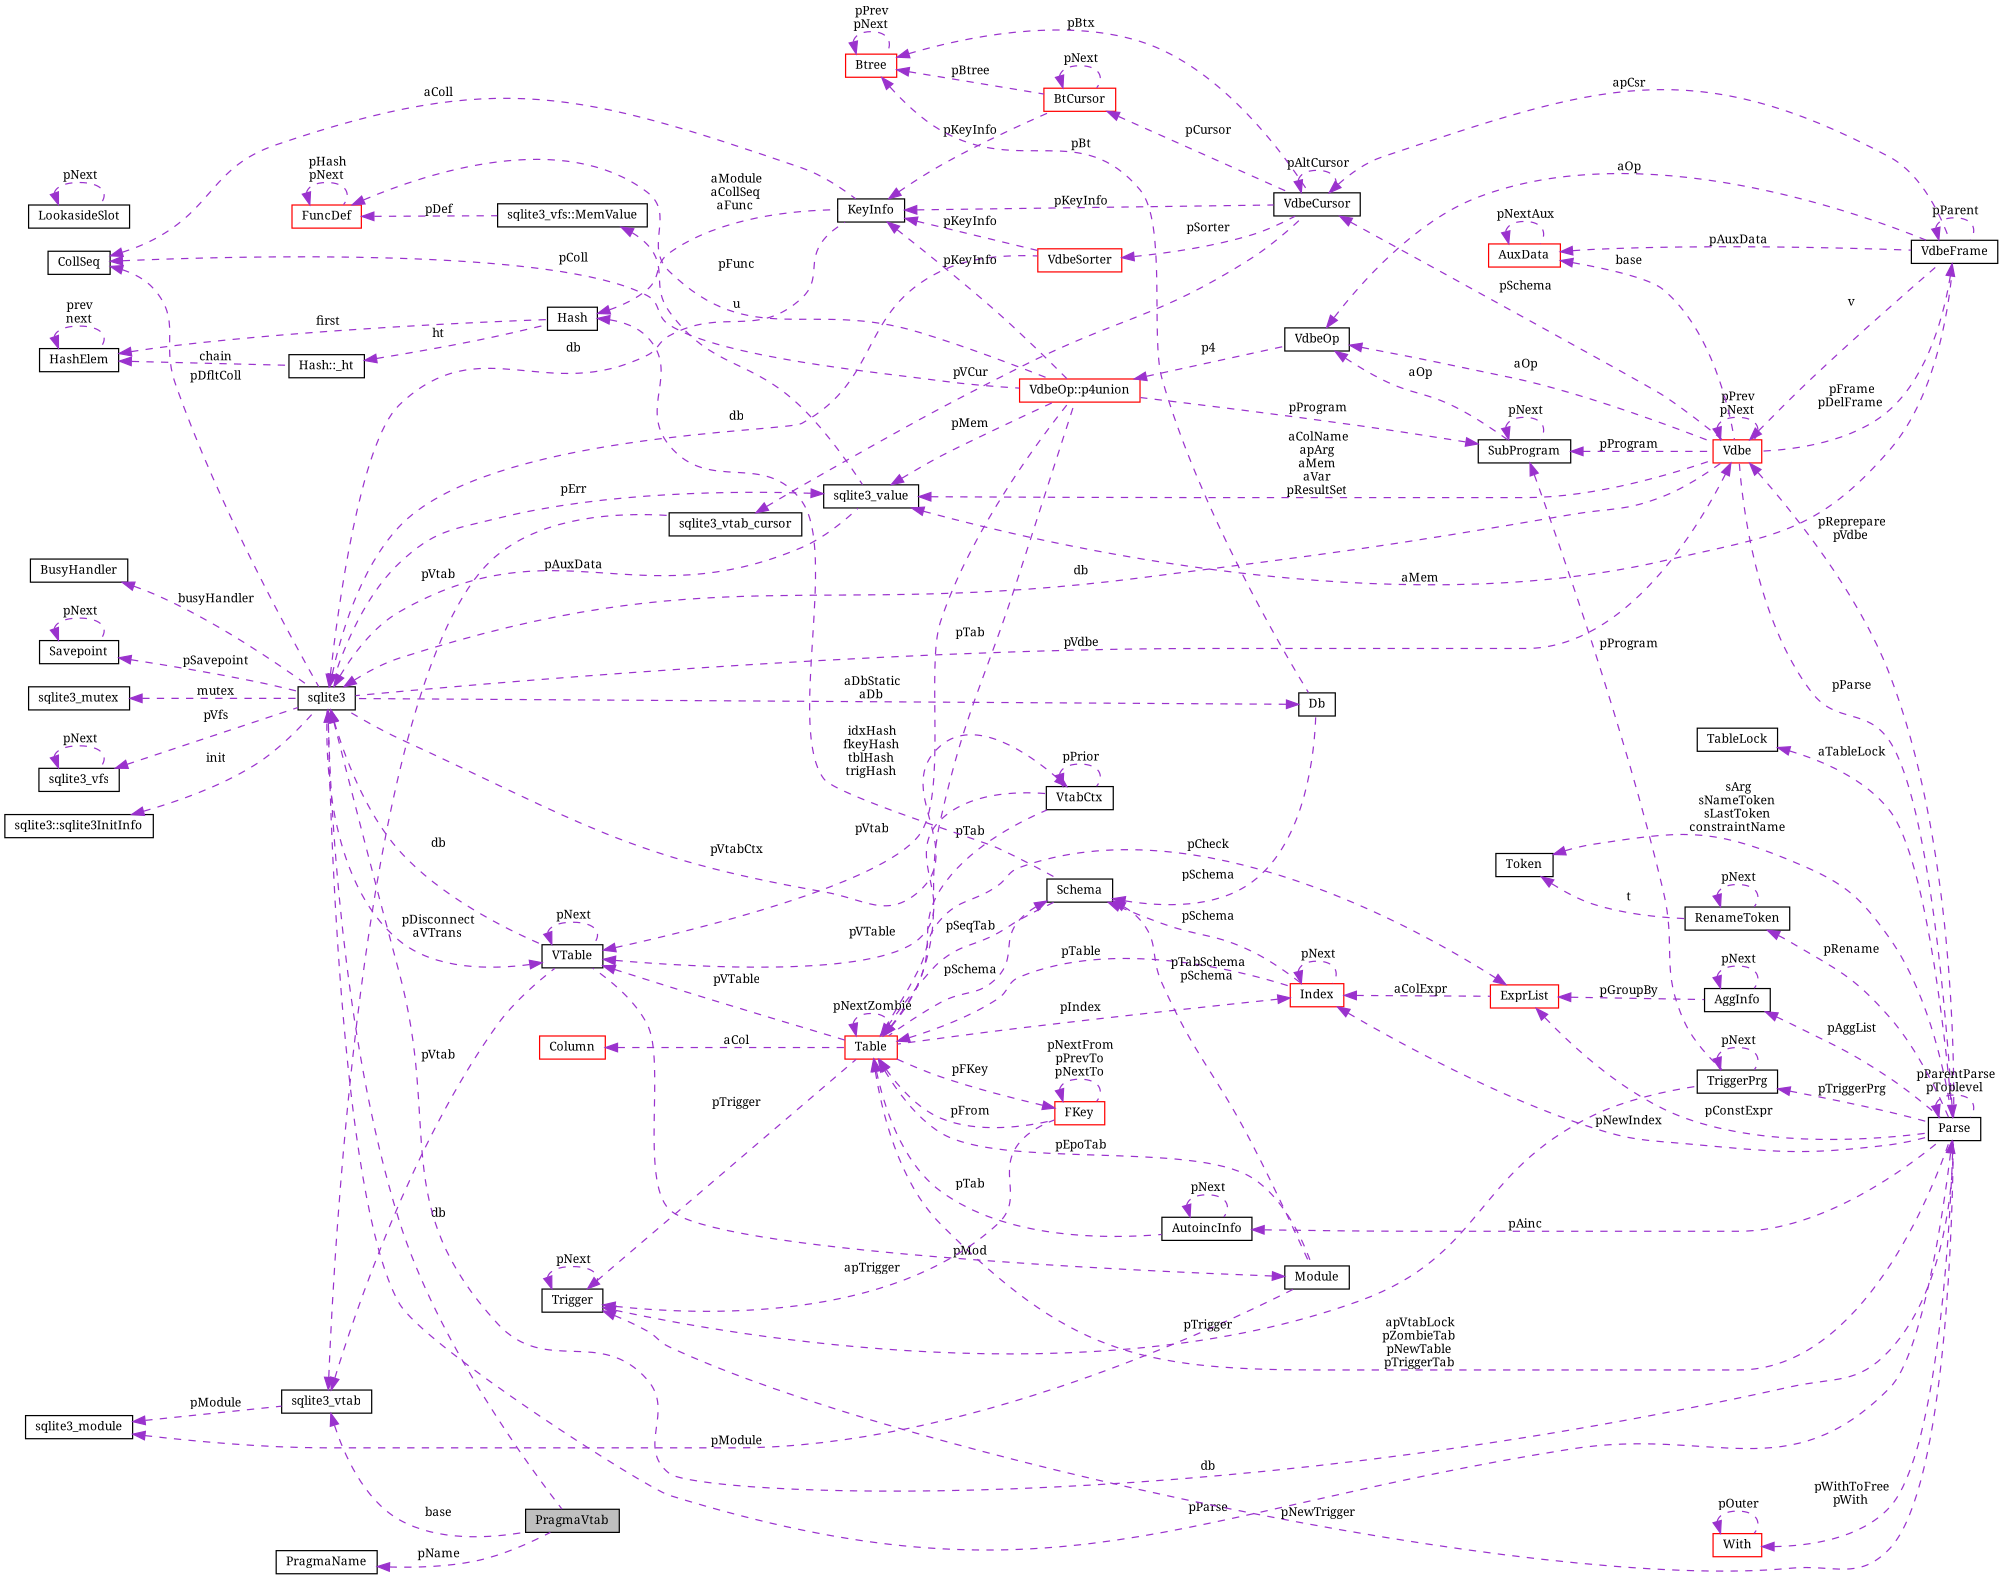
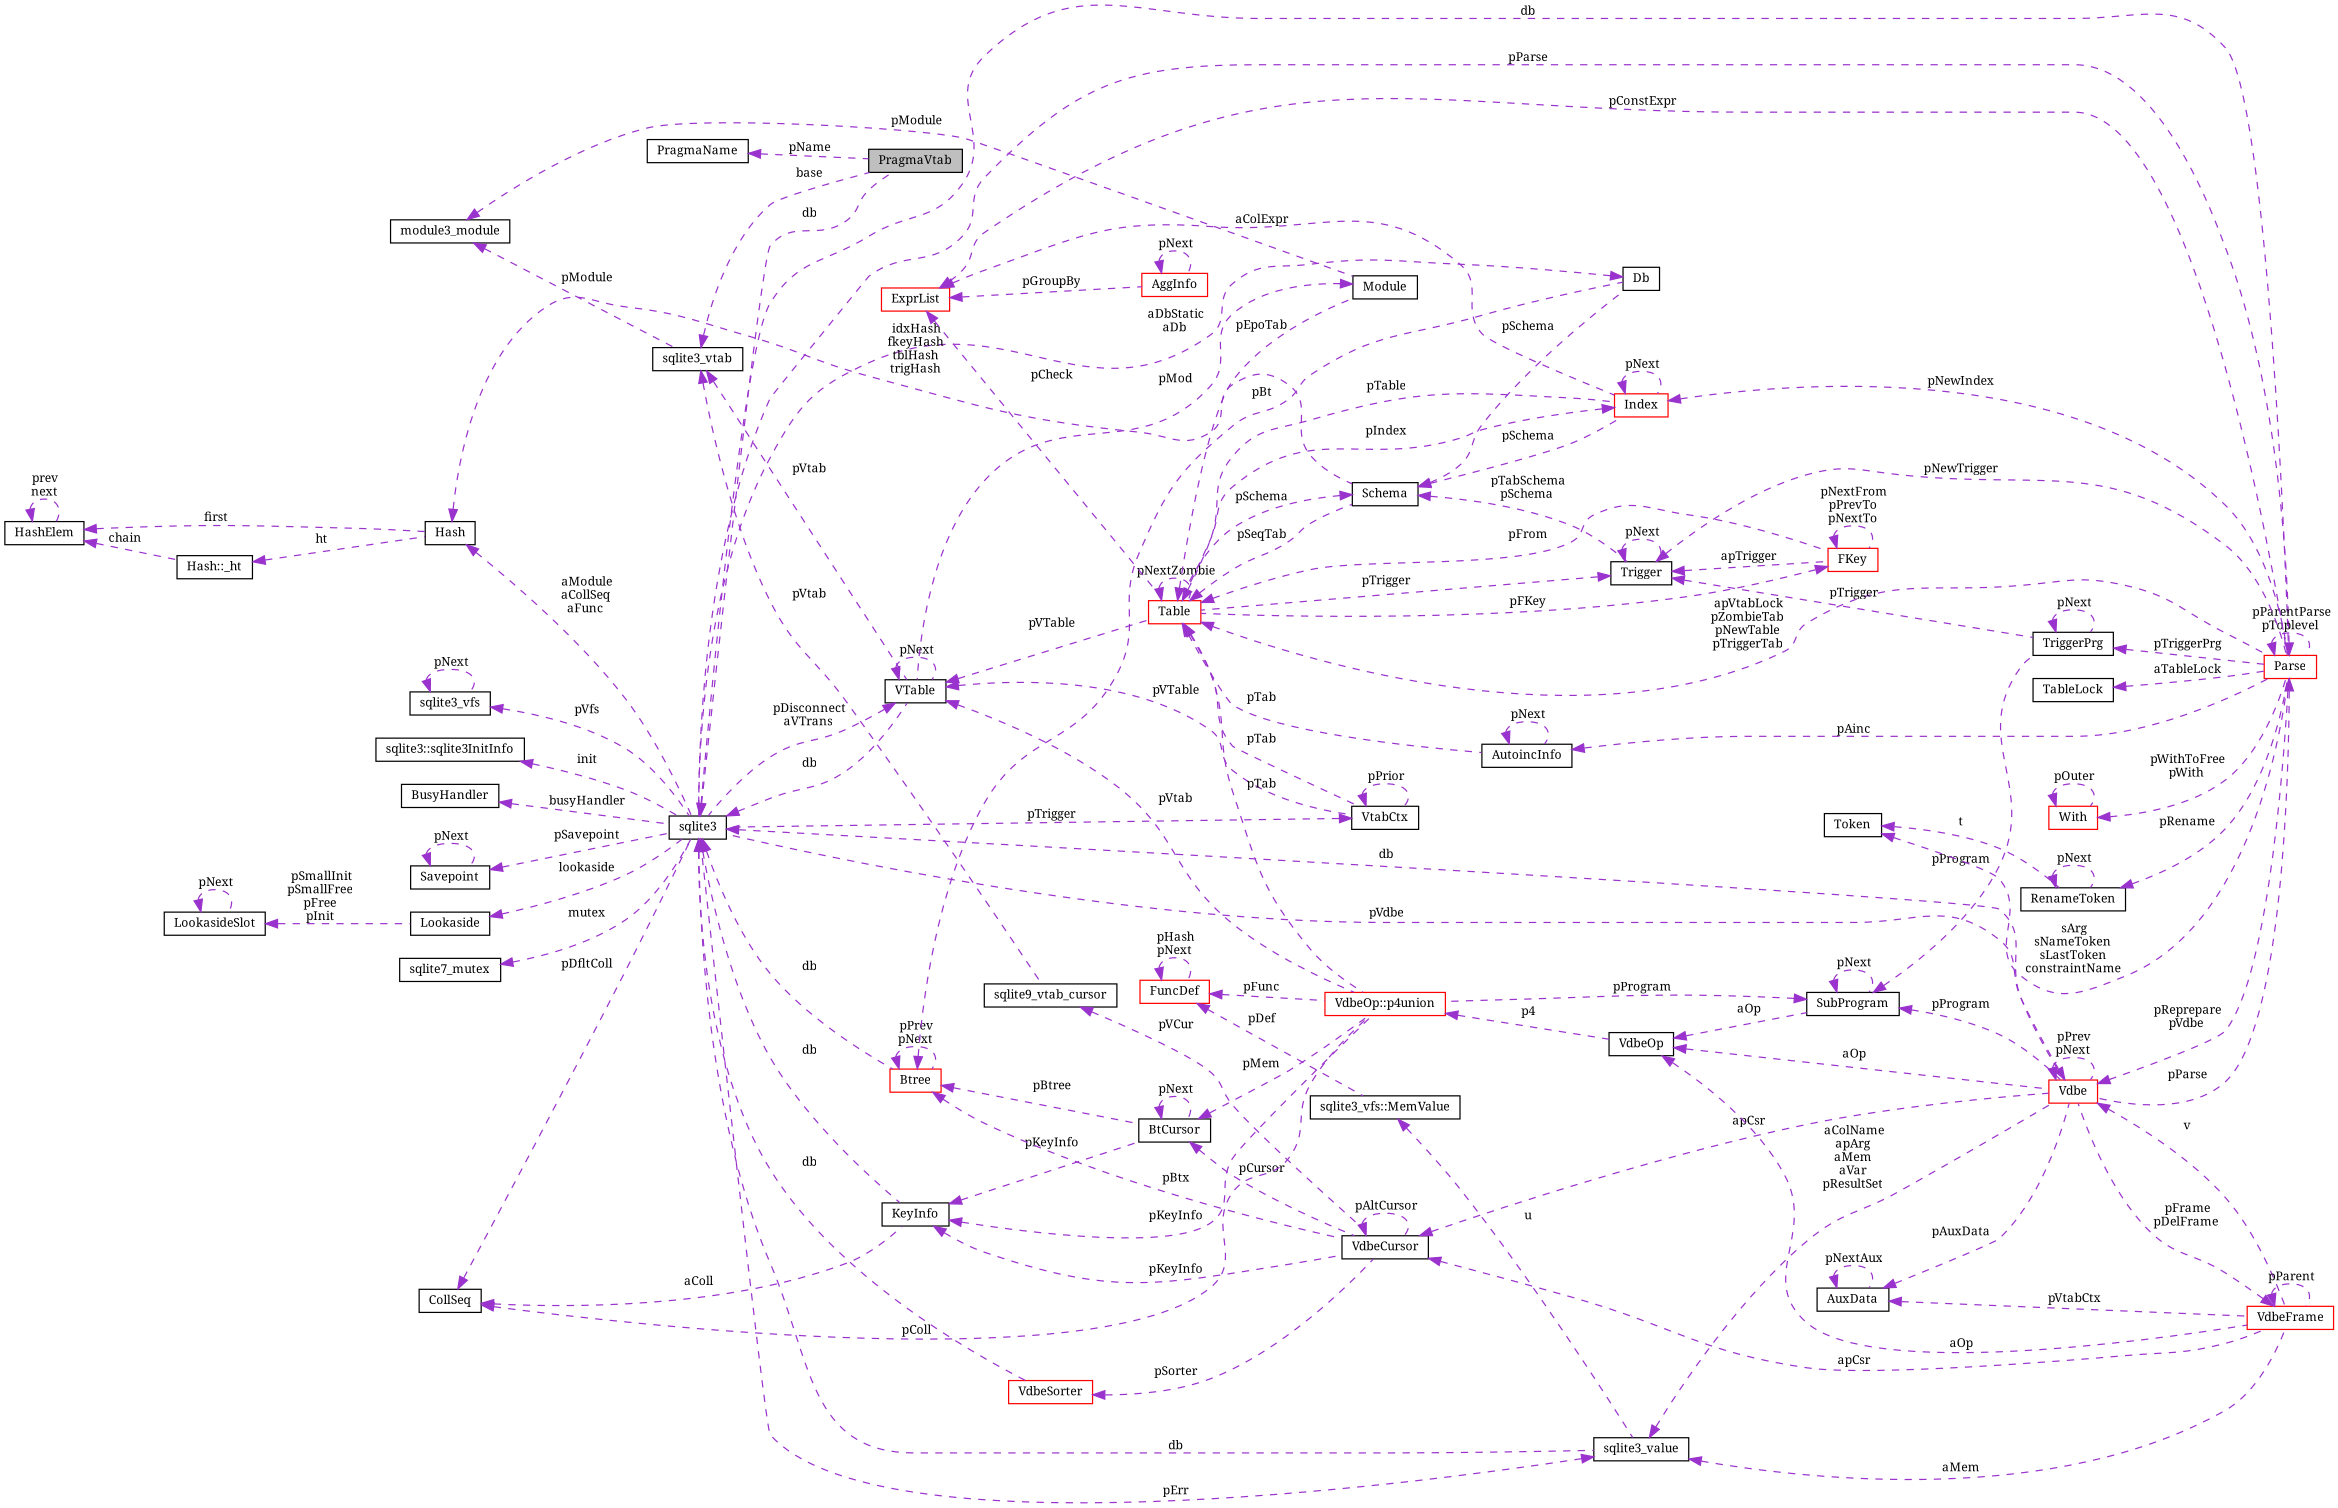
  digraph {
    fontname="Noto Serif"
    rankdir=LR
    node [color=black fillcolor=white fontname="Noto Serif" fontsize=10 shape=record style=filled]
    edge [color=darkorchid3 dir=back fontname="Noto Serif" fontsize=10 labelfontname=Helvetica labelfontsize=10 style=dashed]
    n1 [fillcolor=grey75 fontcolor=black height=0.2 label=PragmaVtab width=0.4]
    n2 [height=0.2 label=sqlite3 width=0.4]
    n3 [color=red height=0.2 label=Vdbe width=0.4]
    n4 [height=0.2 label=sqlite3_value width=0.4]
    n5 [height=0.2 label=KeyInfo width=0.4]
    n6 [color=red height=0.2 label=Btree width=0.4]
    n7 [color=red height=0.2 label=VdbeSorter width=0.4]
    n8 [height=0.2 label=VTable width=0.4]
-   n9 [height=0.2 label=Parse width=0.4]
-   n10 [height=0.2 label=VdbeFrame width=0.4]
+   n9 [color=red height=0.2 label=Parse width=0.4]
+   n10 [color=red height=0.2 label=VdbeFrame width=0.4]
    n11 [color=red height=0.2 label="VdbeOp::p4union" width=0.4]
    n12 [height=0.2 label=VdbeCursor width=0.4]
-   n13 [color=red height=0.2 label=BtCursor width=0.4]
+   n13 [height=0.2 label=BtCursor width=0.4]
    n14 [height=0.2 label=Db width=0.4]
    n15 [color=red height=0.2 label=Table width=0.4]
    n16 [height=0.2 label=VtabCtx width=0.4]
    n17 [height=0.2 label=VdbeOp width=0.4]
    n18 [height=0.2 label="sqlite3_vfs::MemValue" width=0.4]
    n19 [color=red height=0.2 label=FuncDef width=0.4]
-   n20 [color=red height=0.2 label=AuxData width=0.4]
+   n20 [height=0.2 label=AuxData width=0.4]
    n21 [height=0.2 label=CollSeq width=0.4]
-   n22 [height=0.2 label=sqlite3_vtab_cursor width=0.4]
+   n22 [height=0.2 label=sqlite9_vtab_cursor width=0.4]
    n23 [height=0.2 label=sqlite3_vtab width=0.4]
-   n24 [height=0.2 label=sqlite3_module width=0.4]
+   n24 [height=0.2 label=module3_module width=0.4]
    n25 [height=0.2 label=Module width=0.4]
    n26 [height=0.2 label=SubProgram width=0.4]
    n27 [height=0.2 label=TriggerPrg width=0.4]
    n28 [height=0.2 label=Schema width=0.4]
    n29 [color=red height=0.2 label=FKey width=0.4]
    n30 [color=red height=0.2 label=Index width=0.4]
    n31 [height=0.2 label=AutoincInfo width=0.4]
    n32 [height=0.2 label=Trigger width=0.4]
    n33 [height=0.2 label=Hash width=0.4]
    n34 [height=0.2 label="Hash::_ht" width=0.4]
    n35 [height=0.2 label=HashElem width=0.4]
-   n36 [color=red height=0.2 label=Column width=0.4]
    n37 [color=red height=0.2 label=ExprList width=0.4]
-   n38 [height=0.2 label=AggInfo width=0.4]
+   n38 [color=red height=0.2 label=AggInfo width=0.4]
    n39 [height=0.2 label=TableLock width=0.4]
    n40 [height=0.2 label=Token width=0.4]
    n41 [height=0.2 label=RenameToken width=0.4]
    n42 [color=red height=0.2 label=With width=0.4]
    n43 [height=0.2 label=Savepoint width=0.4]
+   n44 [height=0.2 label=Lookaside width=0.4]
    n45 [height=0.2 label=LookasideSlot width=0.4]
-   n46 [height=0.2 label=sqlite3_mutex width=0.4]
+   n46 [height=0.2 label=sqlite7_mutex width=0.4]
    n47 [height=0.2 label=sqlite3_vfs width=0.4]
    n48 [height=0.2 label="sqlite3::sqlite3InitInfo" width=0.4]
    n49 [height=0.2 label=BusyHandler width=0.4]
    n50 [height=0.2 label=PragmaName width=0.4]
    n2 -> n1 [label=" db"]
    n2 -> n3 [label=" db"]
-   n2 -> n4 [label=" pAuxData"]
+   n2 -> n4 [label=" db"]
    n2 -> n5 [label=" db"]
+   n2 -> n6 [label=" db"]
    n2 -> n7 [label=" db"]
    n2 -> n8 [label=" db"]
    n2 -> n9 [label=" db"]
    n3 -> n2 [label=" pVdbe"]
    n3 -> n3 [label=" pPrev\npNext"]
    n3 -> n9 [label=" pReprepare\npVdbe"]
    n3 -> n10 [label=" v"]
    n4 -> n2 [label=" pErr"]
    n4 -> n3 [label=" aColName\napArg\naMem\naVar\npResultSet"]
    n4 -> n10 [label=" aMem"]
-   n4 -> n11 [label=" pMem"]
-   n5 -> n7 [label=" pKeyInfo"]
+   n13 -> n11 [label=" pMem"]
    n5 -> n11 [label=" pKeyInfo"]
    n5 -> n12 [label=" pKeyInfo"]
    n5 -> n13 [label=" pKeyInfo"]
    n6 -> n6 [label=" pPrev\npNext"]
    n6 -> n12 [label=" pBtx"]
    n6 -> n13 [label=" pBtree"]
    n6 -> n14 [label=" pBt"]
    n7 -> n12 [label=" pSorter"]
    n8 -> n2 [label=" pDisconnect\naVTrans"]
    n8 -> n8 [label=" pNext"]
    n8 -> n11 [label=" pVtab"]
    n8 -> n15 [label=" pVTable"]
    n8 -> n16 [label=" pVTable"]
    n9 -> n2 [label=" pParse"]
    n9 -> n3 [label=" pParse"]
    n9 -> n9 [label=" pParentParse\npToplevel"]
    n10 -> n3 [label=" pFrame\npDelFrame"]
    n10 -> n10 [label=" pParent"]
    n11 -> n17 [label=" p4"]
-   n12 -> n3 [label=" pSchema"]
+   n12 -> n3 [label=" apCsr"]
    n12 -> n10 [label=" apCsr"]
    n12 -> n12 [label=" pAltCursor"]
    n13 -> n12 [label=" pCursor"]
    n13 -> n13 [label=" pNext"]
    n14 -> n2 [label=" aDbStatic\naDb"]
    n15 -> n9 [label=" apVtabLock\npZombieTab\npNewTable\npTriggerTab"]
    n15 -> n11 [label=" pTab"]
    n15 -> n15 [label=" pNextZombie"]
    n15 -> n16 [label=" pTab"]
    n15 -> n25 [label=" pEpoTab"]
    n15 -> n28 [label=" pSeqTab"]
    n15 -> n29 [label=" pFrom"]
    n15 -> n30 [label=" pTable"]
    n15 -> n31 [label=" pTab"]
-   n16 -> n2 [label=" pVtabCtx"]
+   n16 -> n2 [label=" pTrigger"]
    n16 -> n16 [label=" pPrior"]
    n17 -> n3 [label=" aOp"]
    n17 -> n10 [label=" aOp"]
    n17 -> n26 [label=" aOp"]
    n18 -> n4 [label=" u"]
    n19 -> n11 [label=" pFunc"]
    n19 -> n18 [label=" pDef"]
    n19 -> n19 [label=" pHash\npNext"]
-   n20 -> n3 [label=" base"]
-   n20 -> n10 [label=" pAuxData"]
+   n20 -> n3 [label=" pAuxData"]
+   n20 -> n10 [label=" pVtabCtx"]
    n20 -> n20 [label=" pNextAux"]
    n21 -> n2 [label=" pDfltColl"]
    n21 -> n5 [label=" aColl"]
    n21 -> n11 [label=" pColl"]
    n22 -> n12 [label=" pVCur"]
    n23 -> n1 [label=" base"]
    n23 -> n8 [label=" pVtab"]
    n23 -> n22 [label=" pVtab"]
    n24 -> n23 [label=" pModule"]
    n24 -> n25 [label=" pModule"]
    n25 -> n8 [label=" pMod"]
    n26 -> n3 [label=" pProgram"]
    n26 -> n11 [label=" pProgram"]
    n26 -> n26 [label=" pNext"]
    n26 -> n27 [label=" pProgram"]
    n27 -> n9 [label=" pTriggerPrg"]
    n27 -> n27 [label=" pNext"]
    n28 -> n14 [label=" pSchema"]
    n28 -> n15 [label=" pSchema"]
    n28 -> n30 [label=" pSchema"]
-   n28 -> n25 [label=" pTabSchema\npSchema"]
+   n28 -> n32 [label=" pTabSchema\npSchema"]
    n29 -> n15 [label=" pFKey"]
    n29 -> n29 [label=" pNextFrom\npPrevTo\npNextTo"]
    n30 -> n9 [label=" pNewIndex"]
    n30 -> n15 [label=" pIndex"]
    n30 -> n30 [label=" pNext"]
    n31 -> n9 [label=" pAinc"]
    n31 -> n31 [label=" pNext"]
    n32 -> n9 [label=" pNewTrigger"]
    n32 -> n15 [label=" pTrigger"]
    n32 -> n27 [label=" pTrigger"]
    n32 -> n29 [label=" apTrigger"]
    n32 -> n32 [label=" pNext"]
-   n33 -> n5 [label=" aModule\naCollSeq\naFunc"]
+   n33 -> n2 [label=" aModule\naCollSeq\naFunc"]
    n33 -> n28 [label=" idxHash\nfkeyHash\ntblHash\ntrigHash"]
    n34 -> n33 [label=" ht"]
    n35 -> n33 [label=" first"]
    n35 -> n34 [label=" chain"]
    n35 -> n35 [label=" prev\nnext"]
-   n36 -> n15 [label=" aCol"]
    n37 -> n9 [label=" pConstExpr"]
    n37 -> n15 [label=" pCheck"]
-   n30 -> n37 [label=" aColExpr"]
+   n37 -> n30 [label=" aColExpr"]
    n37 -> n38 [label=" pGroupBy"]
-   n38 -> n9 [label=" pAggList"]
    n38 -> n38 [label=" pNext"]
    n39 -> n9 [label=" aTableLock"]
    n40 -> n9 [label=" sArg\nsNameToken\nsLastToken\nconstraintName"]
    n40 -> n41 [label=" t"]
    n41 -> n9 [label=" pRename"]
    n41 -> n41 [label=" pNext"]
    n42 -> n9 [label=" pWithToFree\npWith"]
    n42 -> n42 [label=" pOuter"]
    n43 -> n2 [label=" pSavepoint"]
    n43 -> n43 [label=" pNext"]
+   n44 -> n2 [label=" lookaside"]
+   n45 -> n44 [label=" pSmallInit\npSmallFree\npFree\npInit"]
    n45 -> n45 [label=" pNext"]
    n46 -> n2 [label=" mutex"]
    n47 -> n2 [label=" pVfs"]
    n47 -> n47 [label=" pNext"]
    n48 -> n2 [label=" init"]
    n49 -> n2 [label=" busyHandler"]
    n50 -> n1 [label=" pName"]
  }
